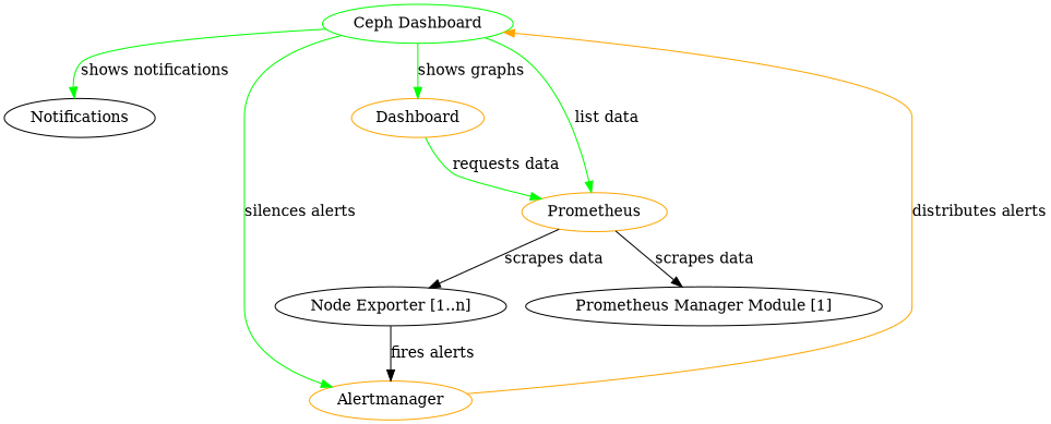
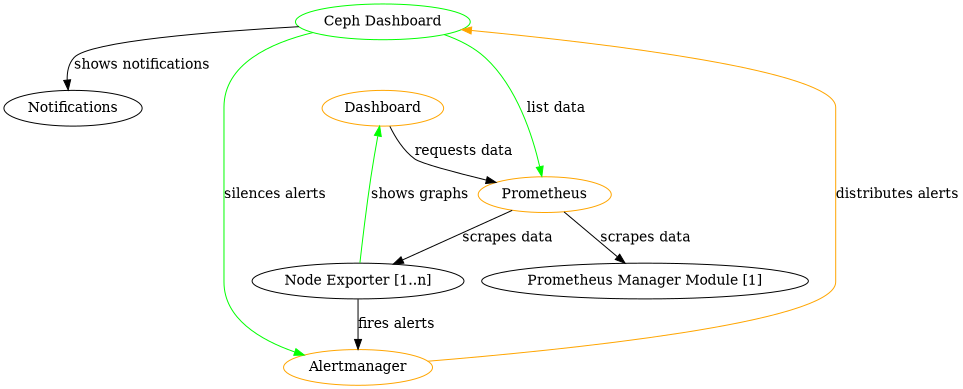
  digraph {
    rankdir=TB
    "Ceph Dashboard" [color=green]
    Notifications
    Alertmanager [color=orange]
    n4 [color=orange label=Dashboard]
    Prometheus [color=orange]
    "Node Exporter [1..n]"
    "Prometheus Manager Module [1]"
-   "Ceph Dashboard" -> Notifications [label="shows notifications" color=green]
+   "Ceph Dashboard" -> Notifications [label="shows notifications"]
    "Ceph Dashboard" -> Alertmanager [color=green label="silences alerts"]
-   "Ceph Dashboard" -> n4 [color=green label="shows graphs"]
+   "Node Exporter [1..n]" -> n4 [color=green label="shows graphs"]
    "Ceph Dashboard" -> Prometheus [color=green label="list data"]
    Alertmanager -> "Ceph Dashboard" [color=orange label="distributes alerts"]
-   n4 -> Prometheus [label="requests data" color=green]
+   n4 -> Prometheus [label="requests data"]
    Prometheus -> "Node Exporter [1..n]" [label="scrapes data"]
    Prometheus -> "Prometheus Manager Module [1]" [label="scrapes data"]
    "Node Exporter [1..n]" -> Alertmanager [label="fires alerts"]
  }
